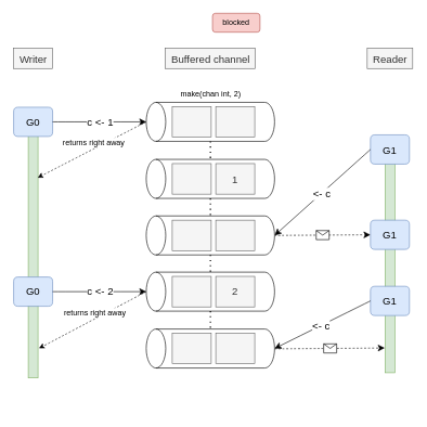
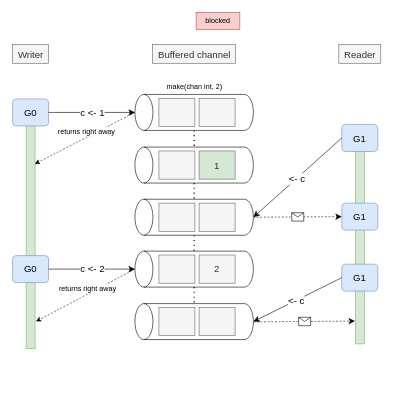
  <mxCell id="0" />
  <mxCell id="1" parent="0" />
  <mxCell id="2" value="" style="rounded=0;whiteSpace=wrap;html=1;fillColor=#d5e8d4;strokeColor=#82b366;" parent="1" vertex="1"><mxGeometry x="591.5" y="366.25" width="15" height="206.75" as="geometry" /></mxCell>
  <mxCell id="3" value="" style="rounded=0;whiteSpace=wrap;html=1;fillColor=#d5e8d4;strokeColor=#82b366;" parent="1" vertex="1"><mxGeometry x="591.5" y="227" width="15" height="146" as="geometry" /></mxCell>
  <mxCell id="4" value="" style="rounded=0;whiteSpace=wrap;html=1;fillColor=#d5e8d4;strokeColor=#82b366;" parent="1" vertex="1"><mxGeometry x="42.5" y="190" width="15" height="391" as="geometry" /></mxCell>
  <mxCell id="5" value="G0" style="rounded=1;whiteSpace=wrap;html=1;fillColor=#dae8fc;strokeColor=#6c8ebf;fontSize=16;" parent="1" vertex="1"><mxGeometry x="20" y="164.5" width="60" height="45" as="geometry" /></mxCell>
  <mxCell id="6" value="G1" style="rounded=1;whiteSpace=wrap;html=1;fillColor=#dae8fc;strokeColor=#6c8ebf;fontSize=16;" parent="1" vertex="1"><mxGeometry x="569" y="207" width="60" height="45" as="geometry" /></mxCell>
  <mxCell id="7" value="" style="shape=cylinder3;whiteSpace=wrap;html=1;boundedLbl=1;backgroundOutline=1;size=15;rotation=-90;" parent="1" vertex="1"><mxGeometry x="292.75" y="88.25" width="60" height="197.5" as="geometry" /></mxCell>
  <mxCell id="8" value="Buffered channel" style="text;html=1;align=center;verticalAlign=middle;resizable=0;points=[];autosize=1;fontSize=16;fillColor=#f5f5f5;fontColor=#333333;strokeColor=#666666;" parent="1" vertex="1"><mxGeometry x="253" y="74" width="139" height="31" as="geometry" /></mxCell>
  <mxCell id="9" value="Writer" style="text;html=1;align=center;verticalAlign=middle;resizable=0;points=[];autosize=1;strokeColor=#666666;fillColor=#f5f5f5;fontSize=16;fontColor=#333333;" parent="1" vertex="1"><mxGeometry x="20" y="74" width="60" height="31" as="geometry" /></mxCell>
  <mxCell id="10" value="Reader" style="text;html=1;align=center;verticalAlign=middle;resizable=0;points=[];autosize=1;strokeColor=#666666;fillColor=#f5f5f5;fontSize=16;fontColor=#333333;" parent="1" vertex="1"><mxGeometry x="564" y="74" width="70" height="31" as="geometry" /></mxCell>
  <mxCell id="11" value="" style="endArrow=classic;html=1;rounded=0;fontSize=12;startSize=8;endSize=8;curved=1;exitX=1;exitY=0.5;exitDx=0;exitDy=0;entryX=0.5;entryY=0;entryDx=0;entryDy=0;entryPerimeter=0;" parent="1" source="5" target="7" edge="1"><mxGeometry width="50" height="50" relative="1" as="geometry"><mxPoint x="557" y="413" as="sourcePoint" /><mxPoint x="607" y="363" as="targetPoint" /></mxGeometry></mxCell>
  <mxCell id="12" value="c &amp;lt;- 1" style="edgeLabel;html=1;align=center;verticalAlign=middle;resizable=0;points=[];fontSize=16;" parent="11" vertex="1" connectable="0"><mxGeometry x="0.003" y="1" relative="1" as="geometry"><mxPoint as="offset" /></mxGeometry></mxCell>
  <mxCell id="13" value="" style="endArrow=none;dashed=1;html=1;dashPattern=1 3;strokeWidth=2;rounded=0;fontSize=12;startSize=8;endSize=8;curved=1;exitX=0;exitY=0.5;exitDx=0;exitDy=0;exitPerimeter=0;entryX=1;entryY=0.5;entryDx=0;entryDy=0;entryPerimeter=0;" parent="1" source="7" target="30" edge="1"><mxGeometry width="50" height="50" relative="1" as="geometry"><mxPoint x="557" y="413" as="sourcePoint" /><mxPoint x="354" y="262" as="targetPoint" /></mxGeometry></mxCell>
  <mxCell id="14" value="" style="endArrow=classic;html=1;rounded=0;fontSize=12;startSize=8;endSize=8;curved=1;exitX=0;exitY=0.5;exitDx=0;exitDy=0;entryX=0.5;entryY=1;entryDx=0;entryDy=0;entryPerimeter=0;" parent="1" source="6" target="41" edge="1"><mxGeometry width="50" height="50" relative="1" as="geometry"><mxPoint x="559" y="377" as="sourcePoint" /><mxPoint x="423" y="292" as="targetPoint" /></mxGeometry></mxCell>
  <mxCell id="15" value="&amp;lt;- c" style="edgeLabel;html=1;align=center;verticalAlign=middle;resizable=0;points=[];fontSize=16;" parent="14" vertex="1" connectable="0"><mxGeometry x="0.029" relative="1" as="geometry"><mxPoint as="offset" /></mxGeometry></mxCell>
  <mxCell id="16" value="G0" style="rounded=1;whiteSpace=wrap;html=1;fillColor=#dae8fc;strokeColor=#6c8ebf;fontSize=16;" parent="1" vertex="1"><mxGeometry x="20" y="425.75" width="60" height="45" as="geometry" /></mxCell>
  <mxCell id="17" value="G1" style="rounded=1;whiteSpace=wrap;html=1;fillColor=#dae8fc;strokeColor=#6c8ebf;fontSize=16;" parent="1" vertex="1"><mxGeometry x="569" y="338.25" width="60" height="45" as="geometry" /></mxCell>
  <mxCell id="18" value="G1" style="rounded=1;whiteSpace=wrap;html=1;fillColor=#dae8fc;strokeColor=#6c8ebf;fontSize=16;" parent="1" vertex="1"><mxGeometry x="569" y="440" width="60" height="45" as="geometry" /></mxCell>
- <mxCell id="19" value="blocked" style="rounded=1;whiteSpace=wrap;html=1;fillColor=#f8cecc;strokeColor=#b85450;" parent="1" vertex="1"><mxGeometry x="326" y="20" width="73" height="29" as="geometry" /></mxCell>
+ <mxCell id="19" value="blocked" style="whiteSpace=wrap;html=1;fillColor=#f8cecc;strokeColor=#b85450;rounded=0;" parent="1" vertex="1"><mxGeometry x="326" y="20" width="73" height="29" as="geometry" /></mxCell>
  <mxCell id="20" value="" style="endArrow=classic;html=1;rounded=0;fontSize=12;curved=1;entryX=0.967;entryY=0.212;entryDx=0;entryDy=0;exitX=0.5;exitY=0;exitDx=0;exitDy=0;exitPerimeter=0;dashed=1;entryPerimeter=0;" parent="1" source="7" target="4" edge="1"><mxGeometry width="50" height="50" relative="1" as="geometry"><mxPoint x="285" y="292" as="sourcePoint" /><mxPoint x="82" y="274.75" as="targetPoint" /></mxGeometry></mxCell>
  <mxCell id="21" value="returns right away" style="edgeLabel;html=1;align=center;verticalAlign=middle;resizable=0;points=[];fontSize=12;" parent="20" vertex="1" connectable="0"><mxGeometry x="-0.288" y="-1" relative="1" as="geometry"><mxPoint x="-21" y="2" as="offset" /></mxGeometry></mxCell>
  <mxCell id="22" value="" style="endArrow=classic;html=1;rounded=0;fontSize=12;startSize=8;endSize=8;curved=1;exitX=1;exitY=0.5;exitDx=0;exitDy=0;entryX=0.5;entryY=0;entryDx=0;entryDy=0;entryPerimeter=0;" parent="1" source="16" target="33" edge="1"><mxGeometry width="50" height="50" relative="1" as="geometry"><mxPoint x="86" y="480.5" as="sourcePoint" /><mxPoint x="285" y="569.5" as="targetPoint" /></mxGeometry></mxCell>
  <mxCell id="23" value="c &amp;lt;- 2" style="edgeLabel;html=1;align=center;verticalAlign=middle;resizable=0;points=[];fontSize=16;spacing=2;" parent="22" vertex="1" connectable="0"><mxGeometry x="0.003" y="1" relative="1" as="geometry"><mxPoint as="offset" /></mxGeometry></mxCell>
  <mxCell id="24" value="" style="endArrow=classic;html=1;rounded=0;fontSize=12;startSize=8;endSize=8;curved=1;dashed=1;exitX=0.5;exitY=1;exitDx=0;exitDy=0;exitPerimeter=0;entryX=0;entryY=0.5;entryDx=0;entryDy=0;" parent="1" source="41" target="17" edge="1"><mxGeometry relative="1" as="geometry"><mxPoint x="423" y="292" as="sourcePoint" /><mxPoint x="589" y="318" as="targetPoint" /></mxGeometry></mxCell>
  <mxCell id="25" value="" style="shape=message;html=1;outlineConnect=0;" parent="24" vertex="1"><mxGeometry width="20" height="14" relative="1" as="geometry"><mxPoint x="-10" y="-7" as="offset" /></mxGeometry></mxCell>
  <mxCell id="26" value="" style="endArrow=classic;html=1;rounded=0;fontSize=12;curved=1;dashed=1;exitX=0.5;exitY=0;exitDx=0;exitDy=0;exitPerimeter=0;" parent="1" source="33" edge="1"><mxGeometry width="50" height="50" relative="1" as="geometry"><mxPoint x="285" y="569.5" as="sourcePoint" /><mxPoint x="59" y="535.5" as="targetPoint" /></mxGeometry></mxCell>
  <mxCell id="27" value="returns right away" style="edgeLabel;html=1;align=center;verticalAlign=middle;resizable=0;points=[];fontSize=12;" parent="26" vertex="1" connectable="0"><mxGeometry x="-0.288" y="-1" relative="1" as="geometry"><mxPoint x="-21" y="2" as="offset" /></mxGeometry></mxCell>
  <mxCell id="28" value="" style="rounded=0;whiteSpace=wrap;html=1;fillColor=#f5f5f5;fontColor=#333333;strokeColor=#666666;" parent="1" vertex="1"><mxGeometry x="264" y="163.5" width="60" height="47" as="geometry" /></mxCell>
  <mxCell id="29" value="" style="rounded=0;whiteSpace=wrap;html=1;fillColor=#f5f5f5;fontColor=#333333;strokeColor=#666666;" parent="1" vertex="1"><mxGeometry x="331" y="163.5" width="60" height="47" as="geometry" /></mxCell>
  <mxCell id="30" value="" style="shape=cylinder3;whiteSpace=wrap;html=1;boundedLbl=1;backgroundOutline=1;size=15;rotation=-90;" parent="1" vertex="1"><mxGeometry x="292.75" y="176" width="60" height="197.5" as="geometry" /></mxCell>
  <mxCell id="31" value="" style="rounded=0;whiteSpace=wrap;html=1;fontSize=16;fillColor=#f5f5f5;fontColor=#333333;strokeColor=#666666;" parent="1" vertex="1"><mxGeometry x="264" y="251.25" width="60" height="47" as="geometry" /></mxCell>
- <mxCell id="32" value="1" style="rounded=0;whiteSpace=wrap;html=1;fontSize=16;fillColor=#f5f5f5;fontColor=#333333;strokeColor=#666666;" parent="1" vertex="1"><mxGeometry x="331" y="251.25" width="60" height="47" as="geometry" /></mxCell>
+ <mxCell id="32" value="1" style="rounded=0;whiteSpace=wrap;html=1;fontSize=16;fillColor=#d5e8d4;fontColor=#333333;strokeColor=#666666;" parent="1" vertex="1"><mxGeometry x="331" y="251.25" width="60" height="47" as="geometry" /></mxCell>
  <mxCell id="33" value="" style="shape=cylinder3;whiteSpace=wrap;html=1;boundedLbl=1;backgroundOutline=1;size=15;rotation=-90;" parent="1" vertex="1"><mxGeometry x="292.75" y="349.5" width="60" height="197.5" as="geometry" /></mxCell>
  <mxCell id="34" value="" style="rounded=0;whiteSpace=wrap;html=1;fillColor=#f5f5f5;fontColor=#333333;strokeColor=#666666;" parent="1" vertex="1"><mxGeometry x="264" y="424.75" width="60" height="47" as="geometry" /></mxCell>
  <mxCell id="35" value="2" style="rounded=0;whiteSpace=wrap;html=1;fontSize=16;fillColor=#f5f5f5;fontColor=#333333;strokeColor=#666666;" parent="1" vertex="1"><mxGeometry x="331" y="424.75" width="60" height="47" as="geometry" /></mxCell>
  <mxCell id="36" value="make(chan int, 2)" style="text;html=1;align=center;verticalAlign=middle;resizable=0;points=[];autosize=1;strokeColor=none;fillColor=none;fontSize=12;" parent="1" vertex="1"><mxGeometry x="267.25" y="131.5" width="111" height="26" as="geometry" /></mxCell>
  <mxCell id="37" value="" style="shape=cylinder3;whiteSpace=wrap;html=1;boundedLbl=1;backgroundOutline=1;size=15;rotation=-90;" parent="1" vertex="1"><mxGeometry x="292.75" y="437" width="60" height="197.5" as="geometry" /></mxCell>
  <mxCell id="38" value="" style="rounded=0;whiteSpace=wrap;html=1;fillColor=#f5f5f5;fontColor=#333333;strokeColor=#666666;" parent="1" vertex="1"><mxGeometry x="264" y="512.25" width="60" height="47" as="geometry" /></mxCell>
  <mxCell id="39" value="" style="rounded=0;whiteSpace=wrap;html=1;fillColor=#f5f5f5;fontColor=#333333;strokeColor=#666666;" parent="1" vertex="1"><mxGeometry x="331" y="512.25" width="60" height="47" as="geometry" /></mxCell>
  <mxCell id="40" value="" style="endArrow=none;dashed=1;html=1;dashPattern=1 3;strokeWidth=2;rounded=0;fontSize=12;startSize=8;endSize=8;curved=1;entryX=1;entryY=0.5;entryDx=0;entryDy=0;entryPerimeter=0;exitX=0;exitY=0.5;exitDx=0;exitDy=0;exitPerimeter=0;" parent="1" source="33" target="37" edge="1"><mxGeometry width="50" height="50" relative="1" as="geometry"><mxPoint x="368" y="491.5" as="sourcePoint" /><mxPoint x="333" y="428.5" as="targetPoint" /></mxGeometry></mxCell>
  <mxCell id="41" value="" style="shape=cylinder3;whiteSpace=wrap;html=1;boundedLbl=1;backgroundOutline=1;size=15;rotation=-90;" parent="1" vertex="1"><mxGeometry x="292.75" y="263" width="60" height="197.5" as="geometry" /></mxCell>
  <mxCell id="42" value="" style="rounded=0;whiteSpace=wrap;html=1;fillColor=#f5f5f5;fontColor=#333333;strokeColor=#666666;" parent="1" vertex="1"><mxGeometry x="264" y="338.25" width="60" height="47" as="geometry" /></mxCell>
  <mxCell id="43" value="" style="rounded=0;whiteSpace=wrap;html=1;fillColor=#f5f5f5;fontColor=#333333;strokeColor=#666666;" parent="1" vertex="1"><mxGeometry x="331" y="338.25" width="60" height="47" as="geometry" /></mxCell>
  <mxCell id="44" value="" style="endArrow=none;dashed=1;html=1;dashPattern=1 3;strokeWidth=2;rounded=0;fontSize=12;startSize=8;endSize=8;curved=1;exitX=0;exitY=0.5;exitDx=0;exitDy=0;exitPerimeter=0;entryX=1;entryY=0.5;entryDx=0;entryDy=0;entryPerimeter=0;" parent="1" source="30" target="41" edge="1"><mxGeometry width="50" height="50" relative="1" as="geometry"><mxPoint x="333" y="227" as="sourcePoint" /><mxPoint x="333" y="255" as="targetPoint" /></mxGeometry></mxCell>
  <mxCell id="45" value="" style="endArrow=none;dashed=1;html=1;dashPattern=1 3;strokeWidth=2;rounded=0;fontSize=12;startSize=8;endSize=8;curved=1;exitX=0;exitY=0.5;exitDx=0;exitDy=0;exitPerimeter=0;entryX=1;entryY=0.5;entryDx=0;entryDy=0;entryPerimeter=0;" parent="1" source="41" target="33" edge="1"><mxGeometry width="50" height="50" relative="1" as="geometry"><mxPoint x="333" y="315" as="sourcePoint" /><mxPoint x="333" y="342" as="targetPoint" /></mxGeometry></mxCell>
  <mxCell id="46" value="" style="endArrow=classic;html=1;rounded=0;fontSize=12;startSize=8;endSize=8;curved=1;dashed=1;exitX=0.5;exitY=1;exitDx=0;exitDy=0;exitPerimeter=0;entryX=-0.033;entryY=0.816;entryDx=0;entryDy=0;entryPerimeter=0;" parent="1" target="2" edge="1"><mxGeometry relative="1" as="geometry"><mxPoint x="422" y="536.25" as="sourcePoint" /><mxPoint x="569" y="535.25" as="targetPoint" /></mxGeometry></mxCell>
  <mxCell id="47" value="" style="shape=message;html=1;outlineConnect=0;" parent="46" vertex="1"><mxGeometry width="20" height="14" relative="1" as="geometry"><mxPoint x="-10" y="-7" as="offset" /></mxGeometry></mxCell>
  <mxCell id="48" value="" style="endArrow=classic;html=1;rounded=0;fontSize=12;startSize=8;endSize=8;curved=1;exitX=0;exitY=0.5;exitDx=0;exitDy=0;entryX=0.5;entryY=1;entryDx=0;entryDy=0;entryPerimeter=0;" parent="1" source="18" target="37" edge="1"><mxGeometry width="50" height="50" relative="1" as="geometry"><mxPoint x="863" y="320" as="sourcePoint" /><mxPoint x="716" y="452" as="targetPoint" /></mxGeometry></mxCell>
  <mxCell id="49" value="&amp;lt;- c" style="edgeLabel;html=1;align=center;verticalAlign=middle;resizable=0;points=[];fontSize=16;" parent="48" vertex="1" connectable="0"><mxGeometry x="0.029" relative="1" as="geometry"><mxPoint as="offset" /></mxGeometry></mxCell>
